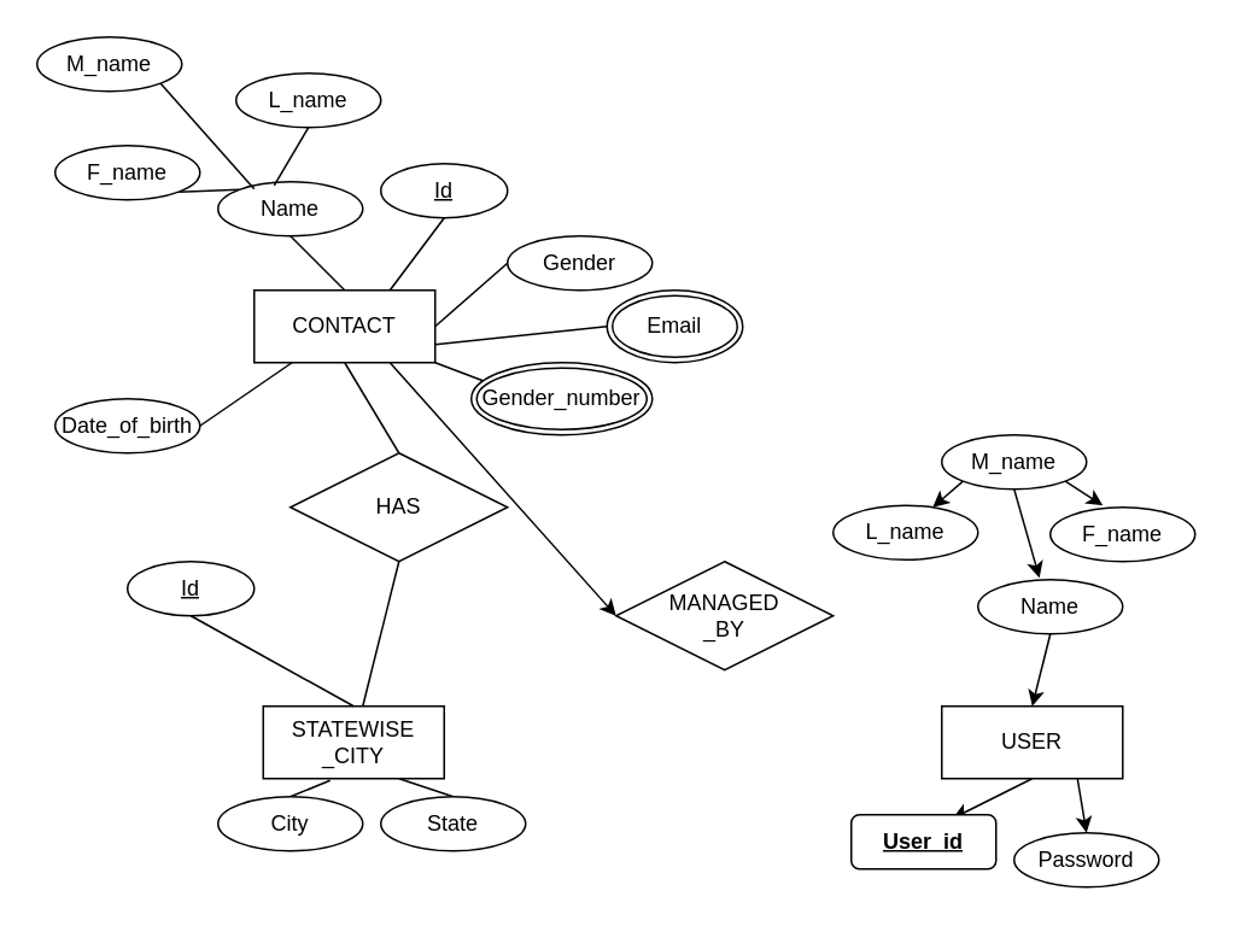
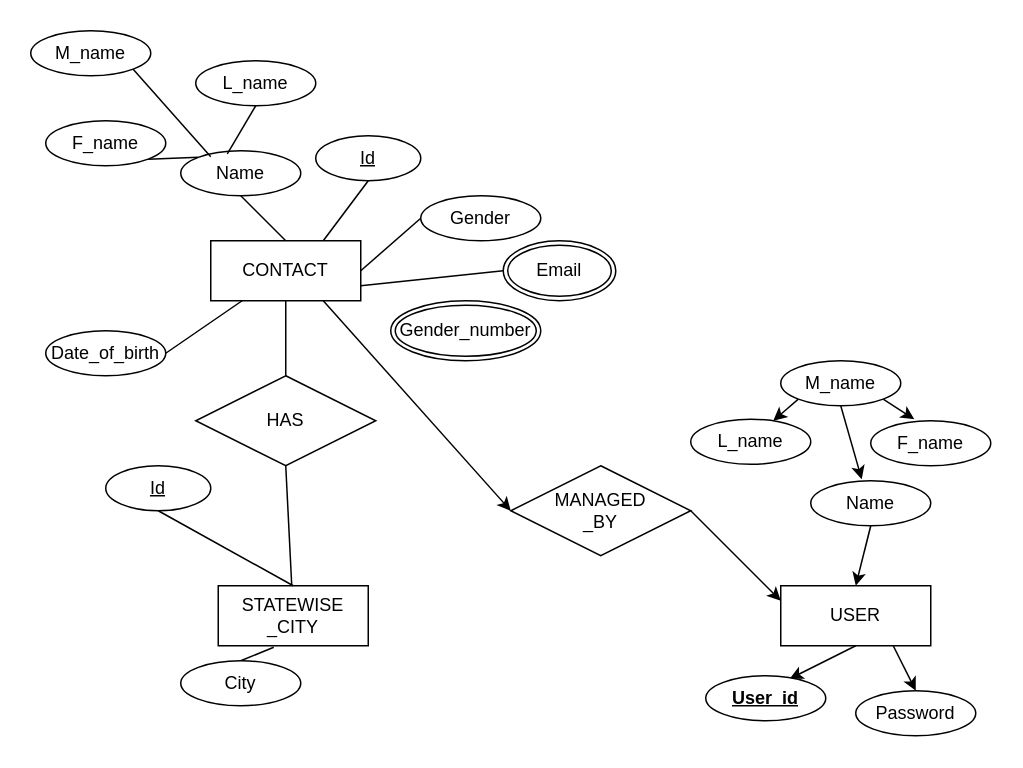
  <mxCell id="0" />
  <mxCell id="1" parent="0" />
  <mxCell id="2" value="STATEWISE&lt;br&gt;_CITY" style="whiteSpace=wrap;html=1;align=center;" parent="1" vertex="1"><mxGeometry x="145" y="390" width="100" height="40" as="geometry" /></mxCell>
  <mxCell id="3" style="edgeStyle=none;rounded=0;orthogonalLoop=1;jettySize=auto;html=1;exitX=0.5;exitY=1;exitDx=0;exitDy=0;entryX=0.5;entryY=0;entryDx=0;entryDy=0;endArrow=none;endFill=0;" parent="1" source="7" target="21" edge="1"><mxGeometry relative="1" as="geometry" /></mxCell>
- <mxCell id="4" style="edgeStyle=none;rounded=0;orthogonalLoop=1;jettySize=auto;html=1;exitX=1;exitY=1;exitDx=0;exitDy=0;entryX=0.09;entryY=0.275;entryDx=0;entryDy=0;entryPerimeter=0;endArrow=none;endFill=0;" parent="1" source="7" target="30" edge="1"><mxGeometry relative="1" as="geometry" /></mxCell>
  <mxCell id="5" style="edgeStyle=none;rounded=0;orthogonalLoop=1;jettySize=auto;html=1;exitX=1;exitY=0.75;exitDx=0;exitDy=0;entryX=0;entryY=0.5;entryDx=0;entryDy=0;endArrow=none;endFill=0;" parent="1" source="7" target="31" edge="1"><mxGeometry relative="1" as="geometry" /></mxCell>
  <mxCell id="6" style="edgeStyle=none;html=1;exitX=0.75;exitY=1;exitDx=0;exitDy=0;entryX=0;entryY=0.5;entryDx=0;entryDy=0;" edge="1" parent="1" source="7" target="36"><mxGeometry relative="1" as="geometry" /></mxCell>
  <mxCell id="7" value="CONTACT" style="whiteSpace=wrap;html=1;align=center;" parent="1" vertex="1"><mxGeometry x="140" y="160" width="100" height="40" as="geometry" /></mxCell>
  <mxCell id="8" style="rounded=0;orthogonalLoop=1;jettySize=auto;html=1;exitX=0.5;exitY=1;exitDx=0;exitDy=0;entryX=0.75;entryY=0;entryDx=0;entryDy=0;endArrow=none;endFill=0;" parent="1" source="9" target="7" edge="1"><mxGeometry relative="1" as="geometry" /></mxCell>
  <mxCell id="9" value="Id" style="ellipse;whiteSpace=wrap;html=1;align=center;fontStyle=4;" parent="1" vertex="1"><mxGeometry x="210" y="90" width="70" height="30" as="geometry" /></mxCell>
  <mxCell id="10" style="edgeStyle=none;rounded=0;orthogonalLoop=1;jettySize=auto;html=1;exitX=0.5;exitY=1;exitDx=0;exitDy=0;entryX=0.5;entryY=0;entryDx=0;entryDy=0;endArrow=none;endFill=0;" parent="1" source="11" target="7" edge="1"><mxGeometry relative="1" as="geometry" /></mxCell>
  <mxCell id="11" value="Name" style="ellipse;whiteSpace=wrap;html=1;align=center;" parent="1" vertex="1"><mxGeometry x="120" y="100" width="80" height="30" as="geometry" /></mxCell>
  <mxCell id="12" style="edgeStyle=none;rounded=0;orthogonalLoop=1;jettySize=auto;html=1;exitX=0.5;exitY=1;exitDx=0;exitDy=0;entryX=0.5;entryY=0;entryDx=0;entryDy=0;endArrow=none;endFill=0;" parent="1" source="13" target="2" edge="1"><mxGeometry relative="1" as="geometry" /></mxCell>
  <mxCell id="13" value="Id" style="ellipse;whiteSpace=wrap;html=1;align=center;fontStyle=4;" parent="1" vertex="1"><mxGeometry x="70" y="310" width="70" height="30" as="geometry" /></mxCell>
  <mxCell id="14" style="edgeStyle=none;rounded=0;orthogonalLoop=1;jettySize=auto;html=1;exitX=0.5;exitY=1;exitDx=0;exitDy=0;entryX=0.388;entryY=0.067;entryDx=0;entryDy=0;entryPerimeter=0;endArrow=none;endFill=0;" parent="1" source="15" target="11" edge="1"><mxGeometry relative="1" as="geometry" /></mxCell>
  <mxCell id="15" value="L_name" style="ellipse;whiteSpace=wrap;html=1;align=center;" parent="1" vertex="1"><mxGeometry x="130" y="40" width="80" height="30" as="geometry" /></mxCell>
  <mxCell id="16" style="edgeStyle=none;rounded=0;orthogonalLoop=1;jettySize=auto;html=1;exitX=1;exitY=1;exitDx=0;exitDy=0;entryX=0;entryY=0;entryDx=0;entryDy=0;endArrow=none;endFill=0;" parent="1" source="17" target="11" edge="1"><mxGeometry relative="1" as="geometry" /></mxCell>
  <mxCell id="17" value="F_name" style="ellipse;whiteSpace=wrap;html=1;align=center;" parent="1" vertex="1"><mxGeometry x="30" y="80" width="80" height="30" as="geometry" /></mxCell>
  <mxCell id="18" style="edgeStyle=none;rounded=0;orthogonalLoop=1;jettySize=auto;html=1;exitX=1;exitY=1;exitDx=0;exitDy=0;entryX=0.25;entryY=0.133;entryDx=0;entryDy=0;entryPerimeter=0;endArrow=none;endFill=0;" parent="1" source="19" target="11" edge="1"><mxGeometry relative="1" as="geometry" /></mxCell>
  <mxCell id="19" value="M_name" style="ellipse;whiteSpace=wrap;html=1;align=center;" parent="1" vertex="1"><mxGeometry x="20" y="20" width="80" height="30" as="geometry" /></mxCell>
  <mxCell id="20" style="edgeStyle=none;rounded=0;orthogonalLoop=1;jettySize=auto;html=1;exitX=0.5;exitY=1;exitDx=0;exitDy=0;endArrow=none;endFill=0;" parent="1" source="21" target="2" edge="1"><mxGeometry relative="1" as="geometry" /></mxCell>
- <mxCell id="21" value="HAS" style="shape=rhombus;perimeter=rhombusPerimeter;whiteSpace=wrap;html=1;align=center;" parent="1" vertex="1"><mxGeometry x="160" y="250" width="120" height="60" as="geometry" /></mxCell>
- <mxCell id="22" style="edgeStyle=none;rounded=0;orthogonalLoop=1;jettySize=auto;html=1;exitX=0.5;exitY=0;exitDx=0;exitDy=0;entryX=0.75;entryY=1;entryDx=0;entryDy=0;endArrow=none;endFill=0;" parent="1" source="23" target="2" edge="1"><mxGeometry relative="1" as="geometry" /></mxCell>
- <mxCell id="23" value="State" style="ellipse;whiteSpace=wrap;html=1;align=center;" parent="1" vertex="1"><mxGeometry x="210" y="440" width="80" height="30" as="geometry" /></mxCell>
+ <mxCell id="21" value="HAS" style="shape=rhombus;perimeter=rhombusPerimeter;whiteSpace=wrap;html=1;align=center;" parent="1" vertex="1"><mxGeometry x="130" y="250" width="120" height="60" as="geometry" /></mxCell>
  <mxCell id="24" style="edgeStyle=none;rounded=0;orthogonalLoop=1;jettySize=auto;html=1;exitX=0.5;exitY=0;exitDx=0;exitDy=0;entryX=0.37;entryY=1.025;entryDx=0;entryDy=0;entryPerimeter=0;endArrow=none;endFill=0;" parent="1" source="25" target="2" edge="1"><mxGeometry relative="1" as="geometry" /></mxCell>
  <mxCell id="25" value="City" style="ellipse;whiteSpace=wrap;html=1;align=center;" parent="1" vertex="1"><mxGeometry x="120" y="440" width="80" height="30" as="geometry" /></mxCell>
  <mxCell id="26" style="edgeStyle=none;rounded=0;orthogonalLoop=1;jettySize=auto;html=1;exitX=0;exitY=0.5;exitDx=0;exitDy=0;entryX=1;entryY=0.5;entryDx=0;entryDy=0;endArrow=none;endFill=0;" parent="1" source="27" target="7" edge="1"><mxGeometry relative="1" as="geometry" /></mxCell>
  <mxCell id="27" value="Gender" style="ellipse;whiteSpace=wrap;html=1;align=center;" parent="1" vertex="1"><mxGeometry x="280" y="130" width="80" height="30" as="geometry" /></mxCell>
  <mxCell id="28" style="edgeStyle=none;rounded=0;orthogonalLoop=1;jettySize=auto;html=1;exitX=1;exitY=0.5;exitDx=0;exitDy=0;endArrow=none;endFill=0;" parent="1" source="29" target="7" edge="1"><mxGeometry relative="1" as="geometry" /></mxCell>
  <mxCell id="29" value="Date_of_birth" style="ellipse;whiteSpace=wrap;html=1;align=center;" parent="1" vertex="1"><mxGeometry x="30" y="220" width="80" height="30" as="geometry" /></mxCell>
  <mxCell id="30" value="Gender_number" style="ellipse;shape=doubleEllipse;margin=3;whiteSpace=wrap;html=1;align=center;" parent="1" vertex="1"><mxGeometry x="260" y="200" width="100" height="40" as="geometry" /></mxCell>
  <mxCell id="31" value="Email" style="ellipse;shape=doubleEllipse;margin=3;whiteSpace=wrap;html=1;align=center;" parent="1" vertex="1"><mxGeometry x="335" y="160" width="75" height="40" as="geometry" /></mxCell>
  <mxCell id="32" style="edgeStyle=none;html=1;exitX=0.5;exitY=1;exitDx=0;exitDy=0;entryX=0.7;entryY=0.067;entryDx=0;entryDy=0;entryPerimeter=0;" edge="1" parent="1" source="34" target="45"><mxGeometry relative="1" as="geometry" /></mxCell>
  <mxCell id="33" style="edgeStyle=none;html=1;exitX=0.75;exitY=1;exitDx=0;exitDy=0;entryX=0.5;entryY=0;entryDx=0;entryDy=0;" edge="1" parent="1" source="34" target="46"><mxGeometry relative="1" as="geometry" /></mxCell>
  <mxCell id="34" value="USER" style="whiteSpace=wrap;html=1;align=center;" vertex="1" parent="1"><mxGeometry x="520" y="390" width="100" height="40" as="geometry" /></mxCell>
+ <mxCell id="35" style="edgeStyle=none;html=1;exitX=1;exitY=0.5;exitDx=0;exitDy=0;entryX=0;entryY=0.25;entryDx=0;entryDy=0;" edge="1" parent="1" source="36" target="34"><mxGeometry relative="1" as="geometry" /></mxCell>
  <mxCell id="36" value="MANAGED&lt;br&gt;_BY" style="shape=rhombus;perimeter=rhombusPerimeter;whiteSpace=wrap;html=1;align=center;" vertex="1" parent="1"><mxGeometry x="340" y="310" width="120" height="60" as="geometry" /></mxCell>
  <mxCell id="37" style="edgeStyle=none;html=1;exitX=0.5;exitY=1;exitDx=0;exitDy=0;entryX=0.5;entryY=0;entryDx=0;entryDy=0;" edge="1" parent="1" source="38" target="34"><mxGeometry relative="1" as="geometry" /></mxCell>
  <mxCell id="38" value="Name" style="ellipse;whiteSpace=wrap;html=1;align=center;" vertex="1" parent="1"><mxGeometry x="540" y="320" width="80" height="30" as="geometry" /></mxCell>
  <mxCell id="39" value="L_name" style="ellipse;whiteSpace=wrap;html=1;align=center;" vertex="1" parent="1"><mxGeometry x="460" y="279" width="80" height="30" as="geometry" /></mxCell>
  <mxCell id="40" style="edgeStyle=none;html=1;exitX=0.5;exitY=1;exitDx=0;exitDy=0;entryX=0.425;entryY=-0.033;entryDx=0;entryDy=0;entryPerimeter=0;" edge="1" parent="1" source="43" target="38"><mxGeometry relative="1" as="geometry" /></mxCell>
  <mxCell id="41" style="edgeStyle=none;html=1;exitX=0;exitY=1;exitDx=0;exitDy=0;entryX=0.688;entryY=0.033;entryDx=0;entryDy=0;entryPerimeter=0;" edge="1" parent="1" source="43" target="39"><mxGeometry relative="1" as="geometry" /></mxCell>
  <mxCell id="42" style="edgeStyle=none;html=1;exitX=1;exitY=1;exitDx=0;exitDy=0;entryX=0.363;entryY=-0.033;entryDx=0;entryDy=0;entryPerimeter=0;" edge="1" parent="1" source="43" target="44"><mxGeometry relative="1" as="geometry" /></mxCell>
  <mxCell id="43" value="M_name" style="ellipse;whiteSpace=wrap;html=1;align=center;" vertex="1" parent="1"><mxGeometry x="520" y="240" width="80" height="30" as="geometry" /></mxCell>
  <mxCell id="44" value="F_name" style="ellipse;whiteSpace=wrap;html=1;align=center;" vertex="1" parent="1"><mxGeometry x="580" y="280" width="80" height="30" as="geometry" /></mxCell>
- <mxCell id="45" value="&lt;b&gt;&lt;u&gt;User_id&lt;/u&gt;&lt;/b&gt;" style="whiteSpace=wrap;html=1;align=center;rounded=1;" vertex="1" parent="1"><mxGeometry x="470" y="450" width="80" height="30" as="geometry" /></mxCell>
- <mxCell id="46" value="Password" style="ellipse;whiteSpace=wrap;html=1;align=center;" vertex="1" parent="1"><mxGeometry x="560" y="460" width="80" height="30" as="geometry" /></mxCell>
+ <mxCell id="45" value="&lt;b&gt;&lt;u&gt;User_id&lt;/u&gt;&lt;/b&gt;" style="ellipse;whiteSpace=wrap;html=1;align=center;" vertex="1" parent="1"><mxGeometry x="470" y="450" width="80" height="30" as="geometry" /></mxCell>
+ <mxCell id="46" value="Password" style="ellipse;whiteSpace=wrap;html=1;align=center;" vertex="1" parent="1"><mxGeometry x="570" y="460" width="80" height="30" as="geometry" /></mxCell>
